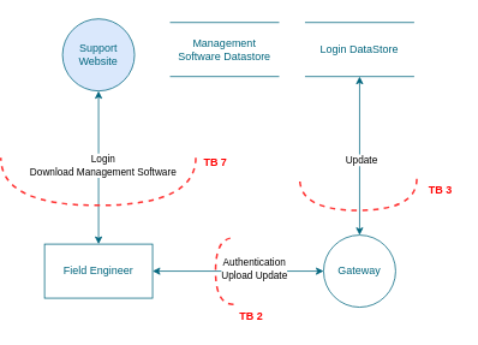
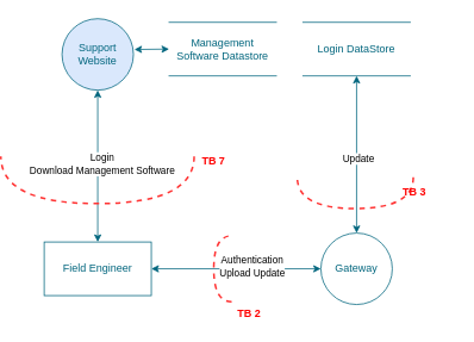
  <mxCell id="0" />
  <mxCell id="1" parent="0" />
  <mxCell id="2" value="Login DataStore" style="shape=partialRectangle;whiteSpace=wrap;html=1;left=0;right=0;fillColor=none;strokeColor=#00657D;fontColor=#00657D;" vertex="1" parent="1"><mxGeometry x="310" y="24" width="120" height="60" as="geometry" /></mxCell>
  <mxCell id="3" value="Field Engineer" style="rounded=0;whiteSpace=wrap;html=1;strokeColor=#00657D;fontColor=#00657D;" vertex="1" parent="1"><mxGeometry x="20" y="270" width="120" height="60" as="geometry" /></mxCell>
  <mxCell id="4" value="Support Website" style="ellipse;whiteSpace=wrap;html=1;aspect=fixed;strokeColor=#00657D;fontColor=#00657D;fillColor=#dae8fc;" vertex="1" parent="1"><mxGeometry x="40" width="80" height="80" as="geometry" y="20" /></mxCell>
  <mxCell id="5" value="" style="endArrow=classic;startArrow=classic;html=1;fontColor=#00657D;strokeColor=#00657D;rounded=0;exitX=0.5;exitY=0;exitDx=0;exitDy=0;entryX=0.5;entryY=1;entryDx=0;entryDy=0;" edge="1" parent="1" source="3" target="4"><mxGeometry width="50" height="50" relative="1" as="geometry"><mxPoint x="170" y="360" as="sourcePoint" /><mxPoint x="250" y="280" as="targetPoint" /></mxGeometry></mxCell>
  <mxCell id="6" value="Login&lt;br&gt;Download Management Software" style="edgeLabel;html=1;align=center;verticalAlign=middle;resizable=0;points=[];" vertex="1" connectable="0" parent="5"><mxGeometry x="0.033" y="-4" relative="1" as="geometry"><mxPoint as="offset" /></mxGeometry></mxCell>
  <mxCell id="7" value="Management Software Datastore" style="shape=partialRectangle;whiteSpace=wrap;html=1;left=0;right=0;fillColor=none;strokeColor=#00657D;fontColor=#00657D;" vertex="1" parent="1"><mxGeometry x="160" y="24" width="120" height="60" as="geometry" /></mxCell>
  <mxCell id="8" value="" style="endArrow=classic;startArrow=classic;html=1;fontColor=#00657D;strokeColor=#00657D;rounded=0;exitX=1;exitY=0.5;exitDx=0;exitDy=0;entryX=0;entryY=0.5;entryDx=0;entryDy=0;" edge="1" parent="1" source="3" target="19"><mxGeometry width="50" height="50" relative="1" as="geometry"><mxPoint x="150" y="310" as="sourcePoint" /><mxPoint x="290" y="354" as="targetPoint" /></mxGeometry></mxCell>
  <mxCell id="9" value="Authentication&lt;br&gt;Upload Update" style="edgeLabel;html=1;align=center;verticalAlign=middle;resizable=0;points=[];" vertex="1" connectable="0" parent="8"><mxGeometry x="0.182" y="3" relative="1" as="geometry"><mxPoint as="offset" /></mxGeometry></mxCell>
  <mxCell id="10" value="" style="endArrow=classic;startArrow=classic;html=1;fontColor=#00657D;strokeColor=#00657D;rounded=0;entryX=0.5;entryY=1;entryDx=0;entryDy=0;exitX=0.5;exitY=0;exitDx=0;exitDy=0;" edge="1" parent="1" source="19" target="2"><mxGeometry width="50" height="50" relative="1" as="geometry"><mxPoint x="400" y="350" as="sourcePoint" /><mxPoint x="400" y="270" as="targetPoint" /></mxGeometry></mxCell>
  <mxCell id="11" value="Update" style="edgeLabel;html=1;align=center;verticalAlign=middle;resizable=0;points=[];" vertex="1" connectable="0" parent="10"><mxGeometry x="-0.05" y="-1" relative="1" as="geometry"><mxPoint as="offset" /></mxGeometry></mxCell>
+ <mxCell id="12" value="" style="endArrow=classic;startArrow=classic;html=1;fontColor=#00657D;strokeColor=#00657D;rounded=0;entryX=0;entryY=0.5;entryDx=0;entryDy=0;exitX=1.013;exitY=0.431;exitDx=0;exitDy=0;exitPerimeter=0;" edge="1" parent="1" source="4" target="7"><mxGeometry width="50" height="50" relative="1" as="geometry"><mxPoint x="150" y="0" as="sourcePoint" /><mxPoint x="260" y="50" as="targetPoint" /></mxGeometry></mxCell>
  <mxCell id="13" value="" style="shape=requiredInterface;html=1;verticalLabelPosition=bottom;dashed=1;strokeColor=#FF3333;strokeWidth=2;fillColor=none;fontColor=#FF3333;align=left;rotation=90;" vertex="1" parent="1"><mxGeometry x="53.25" y="92.25" width="53" height="216.5" as="geometry" /></mxCell>
  <mxCell id="14" value="&lt;font color=&quot;#ff0000&quot;&gt;&lt;b&gt;TB 7&lt;/b&gt;&lt;/font&gt;" style="text;html=1;strokeColor=none;fillColor=none;align=center;verticalAlign=middle;whiteSpace=wrap;rounded=0;" vertex="1" parent="1"><mxGeometry x="190" y="170" width="40" height="20" as="geometry" /></mxCell>
  <mxCell id="15" value="" style="shape=requiredInterface;html=1;verticalLabelPosition=bottom;dashed=1;strokeColor=#FF3333;strokeWidth=2;fillColor=none;fontColor=#FF3333;align=left;rotation=-180;" vertex="1" parent="1"><mxGeometry x="210" y="263.06" width="20" height="73.88" as="geometry" /></mxCell>
  <mxCell id="16" value="&lt;font color=&quot;#ff0000&quot;&gt;&lt;b&gt;TB 2&lt;br&gt;&lt;/b&gt;&lt;/font&gt;" style="text;html=1;strokeColor=none;fillColor=none;align=center;verticalAlign=middle;whiteSpace=wrap;rounded=0;" vertex="1" parent="1"><mxGeometry x="230" y="340" width="40" height="20" as="geometry" /></mxCell>
  <mxCell id="17" value="" style="shape=requiredInterface;html=1;verticalLabelPosition=bottom;dashed=1;strokeColor=#FF3333;strokeWidth=2;fillColor=none;fontColor=#FF3333;align=left;rotation=90;" vertex="1" parent="1"><mxGeometry x="351" y="150" width="35" height="130" as="geometry" /></mxCell>
- <mxCell id="18" value="&lt;font color=&quot;#ff0000&quot;&gt;&lt;b&gt;TB 3&lt;br&gt;&lt;/b&gt;&lt;/font&gt;" style="text;html=1;strokeColor=none;fillColor=none;align=center;verticalAlign=middle;whiteSpace=wrap;rounded=0;" vertex="1" parent="1"><mxGeometry x="440" y="200" width="40" height="20" as="geometry" /></mxCell>
+ <mxCell id="18" value="&lt;font color=&quot;#ff0000&quot;&gt;&lt;b&gt;TB 3&lt;br&gt;&lt;/b&gt;&lt;/font&gt;" style="text;html=1;strokeColor=none;fillColor=none;align=center;verticalAlign=middle;whiteSpace=wrap;rounded=0;" vertex="1" parent="1"><mxGeometry x="415" y="205" width="40" height="20" as="geometry" /></mxCell>
  <mxCell id="19" value="Gateway" style="ellipse;whiteSpace=wrap;html=1;aspect=fixed;strokeColor=#00657D;fontColor=#00657D;" vertex="1" parent="1"><mxGeometry x="330" y="260" width="80" height="80" as="geometry" /></mxCell>
